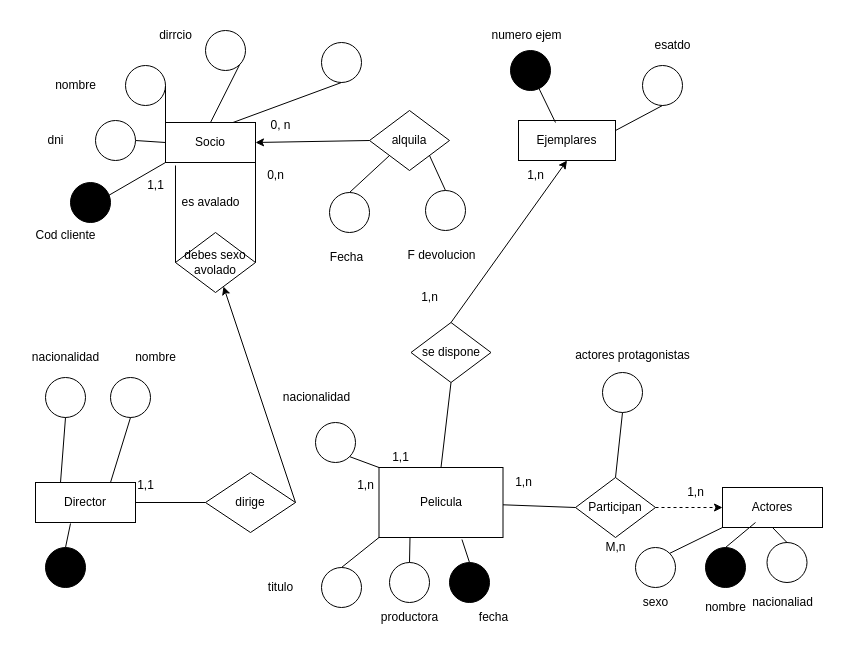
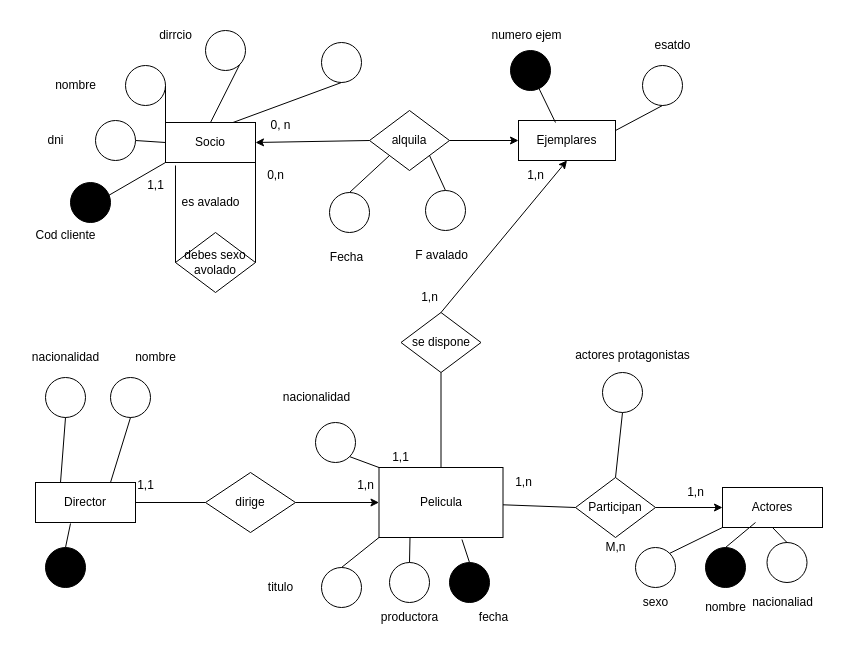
  <mxCell id="0" />
  <mxCell id="1" parent="0" />
  <mxCell id="2" value="Pelicula" style="whiteSpace=wrap;html=1;" vertex="1" parent="1"><mxGeometry x="378.5" y="467" width="124" height="70" as="geometry" /></mxCell>
  <mxCell id="3" value="Actores" style="whiteSpace=wrap;html=1;" vertex="1" parent="1"><mxGeometry x="722" y="487" width="100" height="40" as="geometry" /></mxCell>
  <mxCell id="4" value="Director" style="whiteSpace=wrap;html=1;" vertex="1" parent="1"><mxGeometry x="35" y="482" width="100" height="40" as="geometry" /></mxCell>
  <mxCell id="5" value="Ejemplares" style="whiteSpace=wrap;html=1;" vertex="1" parent="1"><mxGeometry x="518" y="120" width="97" height="40" as="geometry" /></mxCell>
  <mxCell id="6" value="Socio" style="whiteSpace=wrap;html=1;" vertex="1" parent="1"><mxGeometry x="165" y="122" width="90" height="40" as="geometry" /></mxCell>
  <mxCell id="7" value="Participan" style="rhombus;whiteSpace=wrap;html=1;" vertex="1" parent="1"><mxGeometry x="575" y="477" width="80" height="60" as="geometry" /></mxCell>
  <mxCell id="8" value="" style="ellipse;whiteSpace=wrap;html=1;aspect=fixed;" vertex="1" parent="1"><mxGeometry x="321" y="567" width="40" height="40" as="geometry" /></mxCell>
  <mxCell id="9" value="titulo" style="text;html=1;align=center;verticalAlign=middle;resizable=0;points=[];autosize=1;strokeColor=none;fillColor=none;" vertex="1" parent="1"><mxGeometry x="255" y="572" width="50" height="30" as="geometry" /></mxCell>
  <mxCell id="10" value="" style="ellipse;whiteSpace=wrap;html=1;aspect=fixed;" vertex="1" parent="1"><mxGeometry x="315" y="422" width="40" height="40" as="geometry" /></mxCell>
  <mxCell id="11" value="nacionalidad" style="text;html=1;align=center;verticalAlign=middle;resizable=0;points=[];autosize=1;strokeColor=none;fillColor=none;" vertex="1" parent="1"><mxGeometry x="271" y="382" width="90" height="30" as="geometry" /></mxCell>
  <mxCell id="12" value="" style="ellipse;whiteSpace=wrap;html=1;aspect=fixed;" vertex="1" parent="1"><mxGeometry x="389" y="562" width="40" height="40" as="geometry" /></mxCell>
  <mxCell id="13" value="productora" style="text;html=1;align=center;verticalAlign=middle;resizable=0;points=[];autosize=1;strokeColor=none;fillColor=none;" vertex="1" parent="1"><mxGeometry x="369" y="602" width="80" height="30" as="geometry" /></mxCell>
  <mxCell id="14" value="" style="ellipse;whiteSpace=wrap;html=1;aspect=fixed;fillColor=#000000;" vertex="1" parent="1"><mxGeometry x="449" y="562" width="40" height="40" as="geometry" /></mxCell>
  <mxCell id="15" value="fecha" style="text;html=1;align=center;verticalAlign=middle;resizable=0;points=[];autosize=1;strokeColor=none;fillColor=none;" vertex="1" parent="1"><mxGeometry x="468" y="602" width="50" height="30" as="geometry" /></mxCell>
  <mxCell id="16" value="" style="ellipse;whiteSpace=wrap;html=1;aspect=fixed;fillColor=#000000;" vertex="1" parent="1"><mxGeometry x="705" y="547" width="40" height="40" as="geometry" /></mxCell>
  <mxCell id="17" value="nombre" style="text;html=1;align=center;verticalAlign=middle;resizable=0;points=[];autosize=1;strokeColor=none;fillColor=none;" vertex="1" parent="1"><mxGeometry x="695" y="592" width="60" height="30" as="geometry" /></mxCell>
  <mxCell id="18" value="" style="ellipse;whiteSpace=wrap;html=1;aspect=fixed;" vertex="1" parent="1"><mxGeometry x="766.5" y="542" width="40" height="40" as="geometry" /></mxCell>
  <mxCell id="19" value="nacionaliad" style="text;html=1;align=center;verticalAlign=middle;resizable=0;points=[];autosize=1;strokeColor=none;fillColor=none;" vertex="1" parent="1"><mxGeometry x="742" y="587" width="80" height="30" as="geometry" /></mxCell>
  <mxCell id="20" value="1,n" style="text;html=1;align=center;verticalAlign=middle;resizable=0;points=[];autosize=1;strokeColor=none;fillColor=none;" vertex="1" parent="1"><mxGeometry x="502.5" y="467" width="40" height="30" as="geometry" /></mxCell>
  <mxCell id="21" value="1,n" style="text;html=1;align=center;verticalAlign=middle;resizable=0;points=[];autosize=1;strokeColor=none;fillColor=none;" vertex="1" parent="1"><mxGeometry x="675" y="477" width="40" height="30" as="geometry" /></mxCell>
  <mxCell id="22" value="dirige" style="rhombus;whiteSpace=wrap;html=1;" vertex="1" parent="1"><mxGeometry x="205" y="472" width="90" height="60" as="geometry" /></mxCell>
  <mxCell id="23" value="" style="endArrow=none;html=1;rounded=0;exitX=1;exitY=0.5;exitDx=0;exitDy=0;entryX=0;entryY=0.5;entryDx=0;entryDy=0;" edge="1" parent="1" source="4" target="22"><mxGeometry width="50" height="50" relative="1" as="geometry"><mxPoint x="165" y="392" as="sourcePoint" /><mxPoint x="215" y="342" as="targetPoint" /></mxGeometry></mxCell>
- <mxCell id="24" value="" style="endArrow=classic;html=1;rounded=0;exitX=1;exitY=0.5;exitDx=0;exitDy=0;" edge="1" parent="1" source="22" target="35"><mxGeometry width="50" height="50" relative="1" as="geometry"><mxPoint x="295" y="392" as="sourcePoint" /><mxPoint x="345" y="342" as="targetPoint" /></mxGeometry></mxCell>
- <mxCell id="25" value="se dispone" style="rhombus;whiteSpace=wrap;html=1;" vertex="1" parent="1"><mxGeometry x="410.5" y="322" width="80" height="60" as="geometry" /></mxCell>
+ <mxCell id="24" value="" style="endArrow=classic;html=1;rounded=0;exitX=1;exitY=0.5;exitDx=0;exitDy=0;entryX=0;entryY=0.5;entryDx=0;entryDy=0;" edge="1" parent="1" source="22" target="2"><mxGeometry width="50" height="50" relative="1" as="geometry"><mxPoint x="295" y="392" as="sourcePoint" /><mxPoint x="345" y="342" as="targetPoint" /></mxGeometry></mxCell>
+ <mxCell id="25" value="se dispone" style="rhombus;whiteSpace=wrap;html=1;" vertex="1" parent="1"><mxGeometry x="400.5" y="312" width="80" height="60" as="geometry" /></mxCell>
  <mxCell id="26" value="" style="endArrow=none;html=1;rounded=0;exitX=0.5;exitY=0;exitDx=0;exitDy=0;entryX=0.5;entryY=1;entryDx=0;entryDy=0;" edge="1" parent="1" source="2" target="25"><mxGeometry width="50" height="50" relative="1" as="geometry"><mxPoint x="435" y="312" as="sourcePoint" /><mxPoint x="485" y="262" as="targetPoint" /></mxGeometry></mxCell>
  <mxCell id="27" value="" style="endArrow=none;html=1;rounded=0;exitX=0;exitY=0;exitDx=0;exitDy=0;entryX=1;entryY=1;entryDx=0;entryDy=0;" edge="1" parent="1" source="2" target="10"><mxGeometry width="50" height="50" relative="1" as="geometry"><mxPoint x="355" y="342" as="sourcePoint" /><mxPoint x="405" y="292" as="targetPoint" /></mxGeometry></mxCell>
  <mxCell id="28" value="" style="endArrow=none;html=1;rounded=0;exitX=0.5;exitY=0;exitDx=0;exitDy=0;entryX=0;entryY=1;entryDx=0;entryDy=0;" edge="1" parent="1" source="8" target="2"><mxGeometry width="50" height="50" relative="1" as="geometry"><mxPoint x="315" y="432" as="sourcePoint" /><mxPoint x="365" y="382" as="targetPoint" /></mxGeometry></mxCell>
  <mxCell id="29" value="" style="endArrow=none;html=1;rounded=0;exitX=0.5;exitY=0;exitDx=0;exitDy=0;entryX=0.25;entryY=1;entryDx=0;entryDy=0;" edge="1" parent="1" source="12" target="2"><mxGeometry width="50" height="50" relative="1" as="geometry"><mxPoint x="415" y="442" as="sourcePoint" /><mxPoint x="465" y="392" as="targetPoint" /></mxGeometry></mxCell>
  <mxCell id="30" value="" style="endArrow=none;html=1;rounded=0;exitX=0.5;exitY=0;exitDx=0;exitDy=0;entryX=0.669;entryY=1.029;entryDx=0;entryDy=0;entryPerimeter=0;" edge="1" parent="1" source="14" target="2"><mxGeometry width="50" height="50" relative="1" as="geometry"><mxPoint x="475" y="442" as="sourcePoint" /><mxPoint x="525" y="392" as="targetPoint" /></mxGeometry></mxCell>
  <mxCell id="31" value="alquila" style="rhombus;whiteSpace=wrap;html=1;" vertex="1" parent="1"><mxGeometry x="369" y="110" width="80" height="60" as="geometry" /></mxCell>
  <mxCell id="32" value="" style="endArrow=classic;html=1;rounded=0;exitX=0.5;exitY=0;exitDx=0;exitDy=0;entryX=0.5;entryY=1;entryDx=0;entryDy=0;" edge="1" parent="1" source="25" target="5"><mxGeometry width="50" height="50" relative="1" as="geometry"><mxPoint x="445" y="192" as="sourcePoint" /><mxPoint x="495" y="142" as="targetPoint" /></mxGeometry></mxCell>
  <mxCell id="33" value="1,1" style="text;html=1;align=center;verticalAlign=middle;resizable=0;points=[];autosize=1;strokeColor=none;fillColor=none;" vertex="1" parent="1"><mxGeometry x="380" y="442" width="40" height="30" as="geometry" /></mxCell>
  <mxCell id="34" value="1,n" style="text;html=1;align=center;verticalAlign=middle;resizable=0;points=[];autosize=1;strokeColor=none;fillColor=none;" vertex="1" parent="1"><mxGeometry x="408.5" y="282" width="40" height="30" as="geometry" /></mxCell>
  <mxCell id="35" value="debes sexo avolado" style="rhombus;whiteSpace=wrap;html=1;" vertex="1" parent="1"><mxGeometry x="175" y="232" width="80" height="60" as="geometry" /></mxCell>
  <mxCell id="36" value="0, n" style="text;html=1;align=center;verticalAlign=middle;resizable=0;points=[];autosize=1;strokeColor=none;fillColor=none;" vertex="1" parent="1"><mxGeometry x="260" y="110" width="40" height="30" as="geometry" /></mxCell>
  <mxCell id="37" value="1,n" style="text;html=1;align=center;verticalAlign=middle;resizable=0;points=[];autosize=1;strokeColor=none;fillColor=none;" vertex="1" parent="1"><mxGeometry x="515" y="160" width="40" height="30" as="geometry" /></mxCell>
  <mxCell id="38" value="0,n" style="text;html=1;align=center;verticalAlign=middle;resizable=0;points=[];autosize=1;strokeColor=none;fillColor=none;" vertex="1" parent="1"><mxGeometry x="255" y="160" width="40" height="30" as="geometry" /></mxCell>
  <mxCell id="39" value="" style="ellipse;whiteSpace=wrap;html=1;aspect=fixed;" vertex="1" parent="1"><mxGeometry x="635" y="547" width="40" height="40" as="geometry" /></mxCell>
  <mxCell id="40" value="sexo" style="text;html=1;align=center;verticalAlign=middle;resizable=0;points=[];autosize=1;strokeColor=none;fillColor=none;" vertex="1" parent="1"><mxGeometry x="630" y="587" width="50" height="30" as="geometry" /></mxCell>
  <mxCell id="41" value="" style="endArrow=none;html=1;rounded=0;exitX=1;exitY=0;exitDx=0;exitDy=0;entryX=0;entryY=1;entryDx=0;entryDy=0;" edge="1" parent="1" source="39" target="3"><mxGeometry width="50" height="50" relative="1" as="geometry"><mxPoint x="665" y="572" as="sourcePoint" /><mxPoint x="715" y="522" as="targetPoint" /></mxGeometry></mxCell>
  <mxCell id="42" value="" style="endArrow=none;html=1;rounded=0;exitX=0.5;exitY=0;exitDx=0;exitDy=0;entryX=0.33;entryY=0.875;entryDx=0;entryDy=0;entryPerimeter=0;" edge="1" parent="1" source="16" target="3"><mxGeometry width="50" height="50" relative="1" as="geometry"><mxPoint x="735" y="572" as="sourcePoint" /><mxPoint x="785" y="522" as="targetPoint" /></mxGeometry></mxCell>
  <mxCell id="43" value="" style="endArrow=none;html=1;rounded=0;entryX=0.5;entryY=0;entryDx=0;entryDy=0;exitX=0.5;exitY=1;exitDx=0;exitDy=0;" edge="1" parent="1" source="3" target="18"><mxGeometry width="50" height="50" relative="1" as="geometry"><mxPoint x="735" y="602" as="sourcePoint" /><mxPoint x="785" y="552" as="targetPoint" /></mxGeometry></mxCell>
  <mxCell id="44" value="nombre" style="text;html=1;align=center;verticalAlign=middle;resizable=0;points=[];autosize=1;strokeColor=none;fillColor=none;" vertex="1" parent="1"><mxGeometry x="125" y="342" width="60" height="30" as="geometry" /></mxCell>
  <mxCell id="45" value="" style="ellipse;whiteSpace=wrap;html=1;aspect=fixed;" vertex="1" parent="1"><mxGeometry x="110" y="377" width="40" height="40" as="geometry" /></mxCell>
  <mxCell id="46" value="nacionalidad" style="text;html=1;align=center;verticalAlign=middle;resizable=0;points=[];autosize=1;strokeColor=none;fillColor=none;" vertex="1" parent="1"><mxGeometry x="20" y="342" width="90" height="30" as="geometry" /></mxCell>
  <mxCell id="47" value="" style="ellipse;whiteSpace=wrap;html=1;aspect=fixed;" vertex="1" parent="1"><mxGeometry x="45" y="377" width="40" height="40" as="geometry" /></mxCell>
  <mxCell id="48" value="" style="endArrow=none;html=1;rounded=0;exitX=0.5;exitY=1;exitDx=0;exitDy=0;entryX=0.25;entryY=0;entryDx=0;entryDy=0;" edge="1" parent="1" source="47" target="4"><mxGeometry width="50" height="50" relative="1" as="geometry"><mxPoint x="85" y="492" as="sourcePoint" /><mxPoint x="135" y="442" as="targetPoint" /></mxGeometry></mxCell>
  <mxCell id="49" value="" style="endArrow=none;html=1;rounded=0;entryX=0.5;entryY=1;entryDx=0;entryDy=0;exitX=0.75;exitY=0;exitDx=0;exitDy=0;" edge="1" parent="1" source="4" target="45"><mxGeometry width="50" height="50" relative="1" as="geometry"><mxPoint x="105" y="502" as="sourcePoint" /><mxPoint x="155" y="452" as="targetPoint" /></mxGeometry></mxCell>
  <mxCell id="50" value="" style="ellipse;whiteSpace=wrap;html=1;aspect=fixed;" vertex="1" parent="1"><mxGeometry x="125" y="65" width="40" height="40" as="geometry" /></mxCell>
  <mxCell id="51" value="" style="ellipse;whiteSpace=wrap;html=1;aspect=fixed;" vertex="1" parent="1"><mxGeometry x="205" y="30" width="40" height="40" as="geometry" /></mxCell>
  <mxCell id="52" value="" style="ellipse;whiteSpace=wrap;html=1;aspect=fixed;" vertex="1" parent="1"><mxGeometry x="321" y="42" width="40" height="40" as="geometry" /></mxCell>
  <mxCell id="53" value="dni" style="text;html=1;align=center;verticalAlign=middle;resizable=0;points=[];autosize=1;strokeColor=none;fillColor=none;" vertex="1" parent="1"><mxGeometry x="35" y="125" width="40" height="30" as="geometry" /></mxCell>
  <mxCell id="54" value="nombre" style="text;html=1;align=center;verticalAlign=middle;resizable=0;points=[];autosize=1;strokeColor=none;fillColor=none;" vertex="1" parent="1"><mxGeometry x="45" y="70" width="60" height="30" as="geometry" /></mxCell>
  <mxCell id="55" value="dirrcio" style="text;html=1;align=center;verticalAlign=middle;resizable=0;points=[];autosize=1;strokeColor=none;fillColor=none;" vertex="1" parent="1"><mxGeometry x="145" y="20" width="60" height="30" as="geometry" /></mxCell>
  <mxCell id="56" value="" style="endArrow=none;html=1;rounded=0;exitX=0.5;exitY=1;exitDx=0;exitDy=0;entryX=0.75;entryY=0;entryDx=0;entryDy=0;" edge="1" parent="1" source="52" target="6"><mxGeometry width="50" height="50" relative="1" as="geometry"><mxPoint x="385" y="112" as="sourcePoint" /><mxPoint x="435" y="62" as="targetPoint" /></mxGeometry></mxCell>
  <mxCell id="57" value="" style="endArrow=none;html=1;rounded=0;exitX=1;exitY=1;exitDx=0;exitDy=0;entryX=0.5;entryY=0;entryDx=0;entryDy=0;" edge="1" parent="1" source="51" target="6"><mxGeometry width="50" height="50" relative="1" as="geometry"><mxPoint x="235" y="102" as="sourcePoint" /><mxPoint x="285" y="52" as="targetPoint" /></mxGeometry></mxCell>
  <mxCell id="58" value="" style="endArrow=none;html=1;rounded=0;exitX=1;exitY=0.5;exitDx=0;exitDy=0;entryX=0;entryY=0;entryDx=0;entryDy=0;" edge="1" parent="1" source="50" target="6"><mxGeometry width="50" height="50" relative="1" as="geometry"><mxPoint x="205" y="122" as="sourcePoint" /><mxPoint x="255" y="72" as="targetPoint" /></mxGeometry></mxCell>
  <mxCell id="59" value="" style="endArrow=none;html=1;rounded=0;exitX=1;exitY=0.5;exitDx=0;exitDy=0;entryX=0;entryY=0.5;entryDx=0;entryDy=0;" edge="1" parent="1" target="6"><mxGeometry width="50" height="50" relative="1" as="geometry"><mxPoint x="135" y="140" as="sourcePoint" /><mxPoint x="225" y="125" as="targetPoint" /></mxGeometry></mxCell>
  <mxCell id="60" value="numero ejem" style="text;html=1;align=center;verticalAlign=middle;resizable=0;points=[];autosize=1;strokeColor=none;fillColor=none;" vertex="1" parent="1"><mxGeometry x="480.5" y="20" width="90" height="30" as="geometry" /></mxCell>
  <mxCell id="61" value="" style="ellipse;whiteSpace=wrap;html=1;aspect=fixed;fillColor=#000000;" vertex="1" parent="1"><mxGeometry x="510" y="50" width="40" height="40" as="geometry" /></mxCell>
  <mxCell id="62" value="esatdo" style="text;html=1;align=center;verticalAlign=middle;resizable=0;points=[];autosize=1;strokeColor=none;fillColor=none;" vertex="1" parent="1"><mxGeometry x="642" y="30" width="60" height="30" as="geometry" /></mxCell>
  <mxCell id="63" value="" style="ellipse;whiteSpace=wrap;html=1;aspect=fixed;" vertex="1" parent="1"><mxGeometry x="642" y="65" width="40" height="40" as="geometry" /></mxCell>
  <mxCell id="64" value="" style="endArrow=none;html=1;rounded=0;exitX=0.7;exitY=0.925;exitDx=0;exitDy=0;exitPerimeter=0;entryX=0.381;entryY=0.05;entryDx=0;entryDy=0;entryPerimeter=0;" edge="1" parent="1" source="61" target="5"><mxGeometry width="50" height="50" relative="1" as="geometry"><mxPoint x="565" y="132" as="sourcePoint" /><mxPoint x="615" y="82" as="targetPoint" /></mxGeometry></mxCell>
  <mxCell id="65" value="" style="endArrow=none;html=1;rounded=0;entryX=0.5;entryY=1;entryDx=0;entryDy=0;exitX=1;exitY=0.25;exitDx=0;exitDy=0;" edge="1" parent="1" source="5" target="63"><mxGeometry width="50" height="50" relative="1" as="geometry"><mxPoint x="635" y="172" as="sourcePoint" /><mxPoint x="685" y="122" as="targetPoint" /></mxGeometry></mxCell>
  <mxCell id="66" value="1,n" style="text;html=1;align=center;verticalAlign=middle;resizable=0;points=[];autosize=1;strokeColor=none;fillColor=none;" vertex="1" parent="1"><mxGeometry x="345" y="470" width="40" height="30" as="geometry" /></mxCell>
  <mxCell id="67" value="1,1" style="text;html=1;align=center;verticalAlign=middle;resizable=0;points=[];autosize=1;strokeColor=none;fillColor=none;" vertex="1" parent="1"><mxGeometry x="125" y="470" width="40" height="30" as="geometry" /></mxCell>
  <mxCell id="68" value="" style="ellipse;whiteSpace=wrap;html=1;aspect=fixed;fillColor=#000000;" vertex="1" parent="1"><mxGeometry x="45" y="547" width="40" height="40" as="geometry" /></mxCell>
  <mxCell id="69" value="" style="endArrow=none;html=1;rounded=0;exitX=0.5;exitY=0;exitDx=0;exitDy=0;entryX=0.35;entryY=1.025;entryDx=0;entryDy=0;entryPerimeter=0;" edge="1" parent="1" source="68" target="4"><mxGeometry width="50" height="50" relative="1" as="geometry"><mxPoint x="125" y="582" as="sourcePoint" /><mxPoint x="175" y="532" as="targetPoint" /></mxGeometry></mxCell>
  <mxCell id="70" value="" style="ellipse;whiteSpace=wrap;html=1;aspect=fixed;" vertex="1" parent="1"><mxGeometry x="602" y="372" width="40" height="40" as="geometry" /></mxCell>
  <mxCell id="71" value="" style="endArrow=none;html=1;rounded=0;exitX=0.5;exitY=0;exitDx=0;exitDy=0;entryX=0.5;entryY=1;entryDx=0;entryDy=0;" edge="1" parent="1" source="7" target="70"><mxGeometry width="50" height="50" relative="1" as="geometry"><mxPoint x="575" y="472" as="sourcePoint" /><mxPoint x="625" y="422" as="targetPoint" /></mxGeometry></mxCell>
  <mxCell id="72" value="actores protagonistas" style="text;html=1;align=center;verticalAlign=middle;resizable=0;points=[];autosize=1;strokeColor=none;fillColor=none;" vertex="1" parent="1"><mxGeometry x="562" y="340" width="140" height="30" as="geometry" /></mxCell>
  <mxCell id="73" value="" style="ellipse;whiteSpace=wrap;html=1;aspect=fixed;" vertex="1" parent="1"><mxGeometry x="95" y="120" width="40" height="40" as="geometry" /></mxCell>
  <mxCell id="74" value="" style="endArrow=none;html=1;rounded=0;entryX=0;entryY=1;entryDx=0;entryDy=0;exitX=0.95;exitY=0.325;exitDx=0;exitDy=0;exitPerimeter=0;" edge="1" parent="1" source="75" target="6"><mxGeometry width="50" height="50" relative="1" as="geometry"><mxPoint x="115" y="192" as="sourcePoint" /><mxPoint x="165" y="172" as="targetPoint" /></mxGeometry></mxCell>
  <mxCell id="75" value="" style="ellipse;whiteSpace=wrap;html=1;aspect=fixed;fillColor=#000000;" vertex="1" parent="1"><mxGeometry x="70" y="182" width="40" height="40" as="geometry" /></mxCell>
  <mxCell id="76" value="Cod cliente" style="text;html=1;align=center;verticalAlign=middle;resizable=0;points=[];autosize=1;strokeColor=none;fillColor=none;" vertex="1" parent="1"><mxGeometry x="25" y="220" width="80" height="30" as="geometry" /></mxCell>
  <mxCell id="77" value="" style="endArrow=none;html=1;rounded=0;entryX=0;entryY=0.5;entryDx=0;entryDy=0;exitX=0.111;exitY=1.075;exitDx=0;exitDy=0;exitPerimeter=0;" edge="1" parent="1" source="6" target="35"><mxGeometry width="50" height="50" relative="1" as="geometry"><mxPoint x="125" y="262" as="sourcePoint" /><mxPoint x="175" y="272" as="targetPoint" /></mxGeometry></mxCell>
  <mxCell id="78" value="" style="endArrow=none;html=1;rounded=0;exitX=1;exitY=0.5;exitDx=0;exitDy=0;entryX=1;entryY=1;entryDx=0;entryDy=0;" edge="1" parent="1" source="35" target="6"><mxGeometry width="50" height="50" relative="1" as="geometry"><mxPoint x="265" y="292" as="sourcePoint" /><mxPoint x="315" y="242" as="targetPoint" /></mxGeometry></mxCell>
  <mxCell id="79" value="M,n" style="text;html=1;align=center;verticalAlign=middle;resizable=0;points=[];autosize=1;strokeColor=none;fillColor=none;" vertex="1" parent="1"><mxGeometry x="595" y="532" width="40" height="30" as="geometry" /></mxCell>
  <mxCell id="80" value="Fecha" style="text;html=1;align=center;verticalAlign=middle;resizable=0;points=[];autosize=1;strokeColor=none;fillColor=none;" vertex="1" parent="1"><mxGeometry x="316" y="242" width="60" height="30" as="geometry" /></mxCell>
  <mxCell id="81" value="" style="ellipse;whiteSpace=wrap;html=1;aspect=fixed;" vertex="1" parent="1"><mxGeometry x="329" y="192" width="40" height="40" as="geometry" /></mxCell>
  <mxCell id="82" value="" style="endArrow=none;html=1;rounded=0;exitX=0.5;exitY=0;exitDx=0;exitDy=0;entryX=0;entryY=1;entryDx=0;entryDy=0;" edge="1" parent="1" source="81" target="31"><mxGeometry width="50" height="50" relative="1" as="geometry"><mxPoint x="335" y="222" as="sourcePoint" /><mxPoint x="385" y="172" as="targetPoint" /></mxGeometry></mxCell>
  <mxCell id="83" value="" style="ellipse;whiteSpace=wrap;html=1;aspect=fixed;" vertex="1" parent="1"><mxGeometry x="425" y="190" width="40" height="40" as="geometry" /></mxCell>
- <mxCell id="84" value="F devolucion" style="text;html=1;align=center;verticalAlign=middle;resizable=0;points=[];autosize=1;strokeColor=none;fillColor=none;" vertex="1" parent="1"><mxGeometry x="395.5" y="240" width="90" height="30" as="geometry" /></mxCell>
+ <mxCell id="84" value="F avalado" style="text;html=1;align=center;verticalAlign=middle;resizable=0;points=[];autosize=1;strokeColor=none;fillColor=none;" vertex="1" parent="1"><mxGeometry x="395.5" y="240" width="90" height="30" as="geometry" /></mxCell>
  <mxCell id="85" value="" style="endArrow=none;html=1;rounded=0;exitX=0.5;exitY=0;exitDx=0;exitDy=0;entryX=1;entryY=1;entryDx=0;entryDy=0;" edge="1" parent="1" source="83" target="31"><mxGeometry width="50" height="50" relative="1" as="geometry"><mxPoint x="455" y="182" as="sourcePoint" /><mxPoint x="505" y="132" as="targetPoint" /></mxGeometry></mxCell>
  <mxCell id="86" value="es avalado" style="text;html=1;align=center;verticalAlign=middle;resizable=0;points=[];autosize=1;strokeColor=none;fillColor=none;" vertex="1" parent="1"><mxGeometry x="170" y="187" width="80" height="30" as="geometry" /></mxCell>
  <mxCell id="87" value="1,1" style="text;html=1;align=center;verticalAlign=middle;resizable=0;points=[];autosize=1;strokeColor=none;fillColor=none;" vertex="1" parent="1"><mxGeometry x="135" y="170" width="40" height="30" as="geometry" /></mxCell>
  <mxCell id="88" value="" style="endArrow=classic;html=1;rounded=0;exitX=0;exitY=0.5;exitDx=0;exitDy=0;entryX=1;entryY=0.5;entryDx=0;entryDy=0;" edge="1" parent="1" source="31" target="6"><mxGeometry width="50" height="50" relative="1" as="geometry"><mxPoint x="325" y="152" as="sourcePoint" /><mxPoint x="375" y="102" as="targetPoint" /></mxGeometry></mxCell>
+ <mxCell id="89" value="" style="endArrow=classic;html=1;rounded=0;exitX=1;exitY=0.5;exitDx=0;exitDy=0;entryX=0;entryY=0.5;entryDx=0;entryDy=0;" edge="1" parent="1" source="31" target="5"><mxGeometry width="50" height="50" relative="1" as="geometry"><mxPoint x="435" y="132" as="sourcePoint" /><mxPoint x="485" y="82" as="targetPoint" /></mxGeometry></mxCell>
  <mxCell id="90" value="" style="endArrow=none;html=1;rounded=0;entryX=0;entryY=0.5;entryDx=0;entryDy=0;" edge="1" parent="1" source="2" target="7"><mxGeometry width="50" height="50" relative="1" as="geometry"><mxPoint x="502.5" y="552" as="sourcePoint" /><mxPoint x="573.211" y="502" as="targetPoint" /></mxGeometry></mxCell>
- <mxCell id="91" value="" style="endArrow=classic;html=1;rounded=0;exitX=1;exitY=0.5;exitDx=0;exitDy=0;entryX=0;entryY=0.5;entryDx=0;entryDy=0;dashed=1;" edge="1" parent="1" source="7" target="3"><mxGeometry width="50" height="50" relative="1" as="geometry"><mxPoint x="655" y="502" as="sourcePoint" /><mxPoint x="705" y="452" as="targetPoint" /></mxGeometry></mxCell>
+ <mxCell id="91" value="" style="endArrow=classic;html=1;rounded=0;exitX=1;exitY=0.5;exitDx=0;exitDy=0;entryX=0;entryY=0.5;entryDx=0;entryDy=0;" edge="1" parent="1" source="7" target="3"><mxGeometry width="50" height="50" relative="1" as="geometry"><mxPoint x="655" y="502" as="sourcePoint" /><mxPoint x="705" y="452" as="targetPoint" /></mxGeometry></mxCell>
